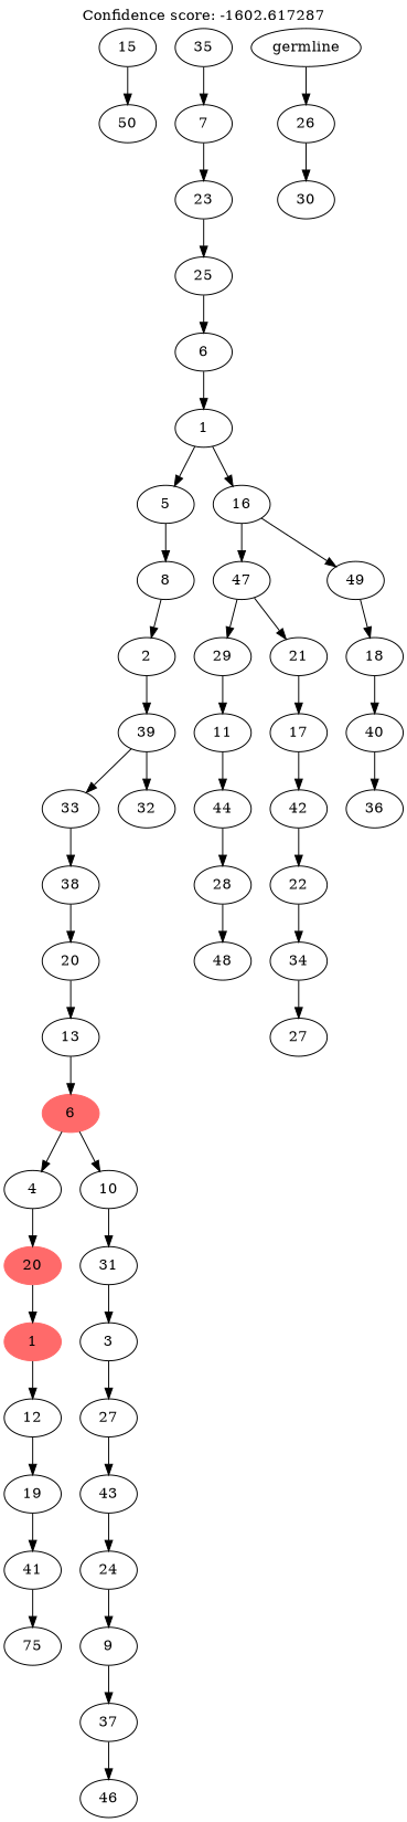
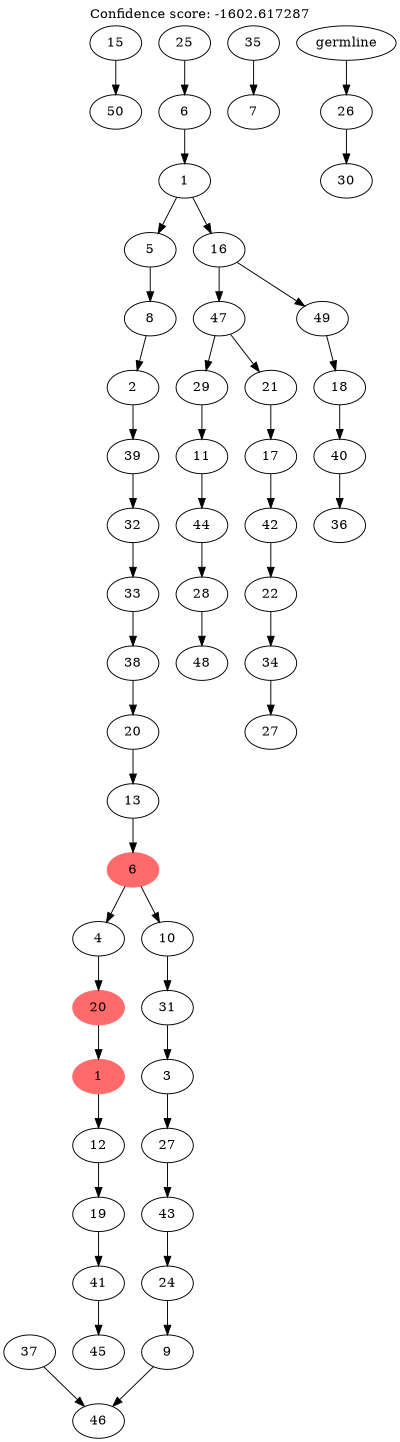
  digraph {
    label="Confidence score: -1602.617287"
    labelloc=t
    n1 [label=15]
    n2 [label=50]
-   n3 [label=75]
+   n3 [label=45]
    n4 [label=41]
    n5 [label=19]
    n6 [label=12]
    n7 [color=indianred1 label=1 style=filled]
    n8 [color=indianred1 label=20 style=filled]
    n9 [label=4]
    n10 [label=37]
    n11 [label=46]
    n12 [label=9]
    n13 [label=24]
    n14 [label=43]
    n15 [label=27]
    n16 [label=3]
    n17 [label=31]
    n18 [label=10]
    n19 [color=indianred1 label=6 style=filled]
    n20 [label=13]
    n21 [label=20]
    n22 [label=38]
    n23 [label=33]
    n24 [label=32]
    n25 [label=39]
    n26 [label=2]
    n27 [label=8]
    n28 [label=5]
    n29 [label=28]
    n30 [label=48]
    n31 [label=44]
    n32 [label=11]
    n33 [label=29]
    n34 [label=34]
    n35 [label=27]
    n36 [label=22]
    n37 [label=42]
    n38 [label=17]
    n39 [label=21]
    n40 [label=47]
    n41 [label=40]
    n42 [label=36]
    n43 [label=18]
    n44 [label=49]
    n45 [label=16]
    n46 [label=1]
    n47 [label=6]
    n48 [label=25]
-   n49 [label=23]
    n50 [label=7]
    n51 [label=35]
    n52 [label=30]
    n53 [label=26]
    n54 [label=germline]
    n1 -> n2
    n4 -> n3
    n5 -> n4
    n6 -> n5
    n7 -> n6
    n8 -> n7
    n9 -> n8
    n10 -> n11
-   n12 -> n10
+   n12 -> n11
    n13 -> n12
    n14 -> n13
    n15 -> n14
    n16 -> n15
    n17 -> n16
    n18 -> n17
    n19 -> n9
    n19 -> n18
    n20 -> n19
    n21 -> n20
    n22 -> n21
    n23 -> n22
-   n25 -> n23
+   n24 -> n23
    n25 -> n24
    n26 -> n25
    n27 -> n26
    n28 -> n27
    n29 -> n30
    n31 -> n29
    n32 -> n31
    n33 -> n32
    n34 -> n35
    n36 -> n34
    n37 -> n36
    n38 -> n37
    n39 -> n38
    n40 -> n33
    n40 -> n39
    n41 -> n42
    n43 -> n41
    n44 -> n43
    n45 -> n40
    n45 -> n44
    n46 -> n28
    n46 -> n45
    n47 -> n46
    n48 -> n47
-   n49 -> n48
-   n50 -> n49
    n51 -> n50
    n53 -> n52
    n54 -> n53
  }
